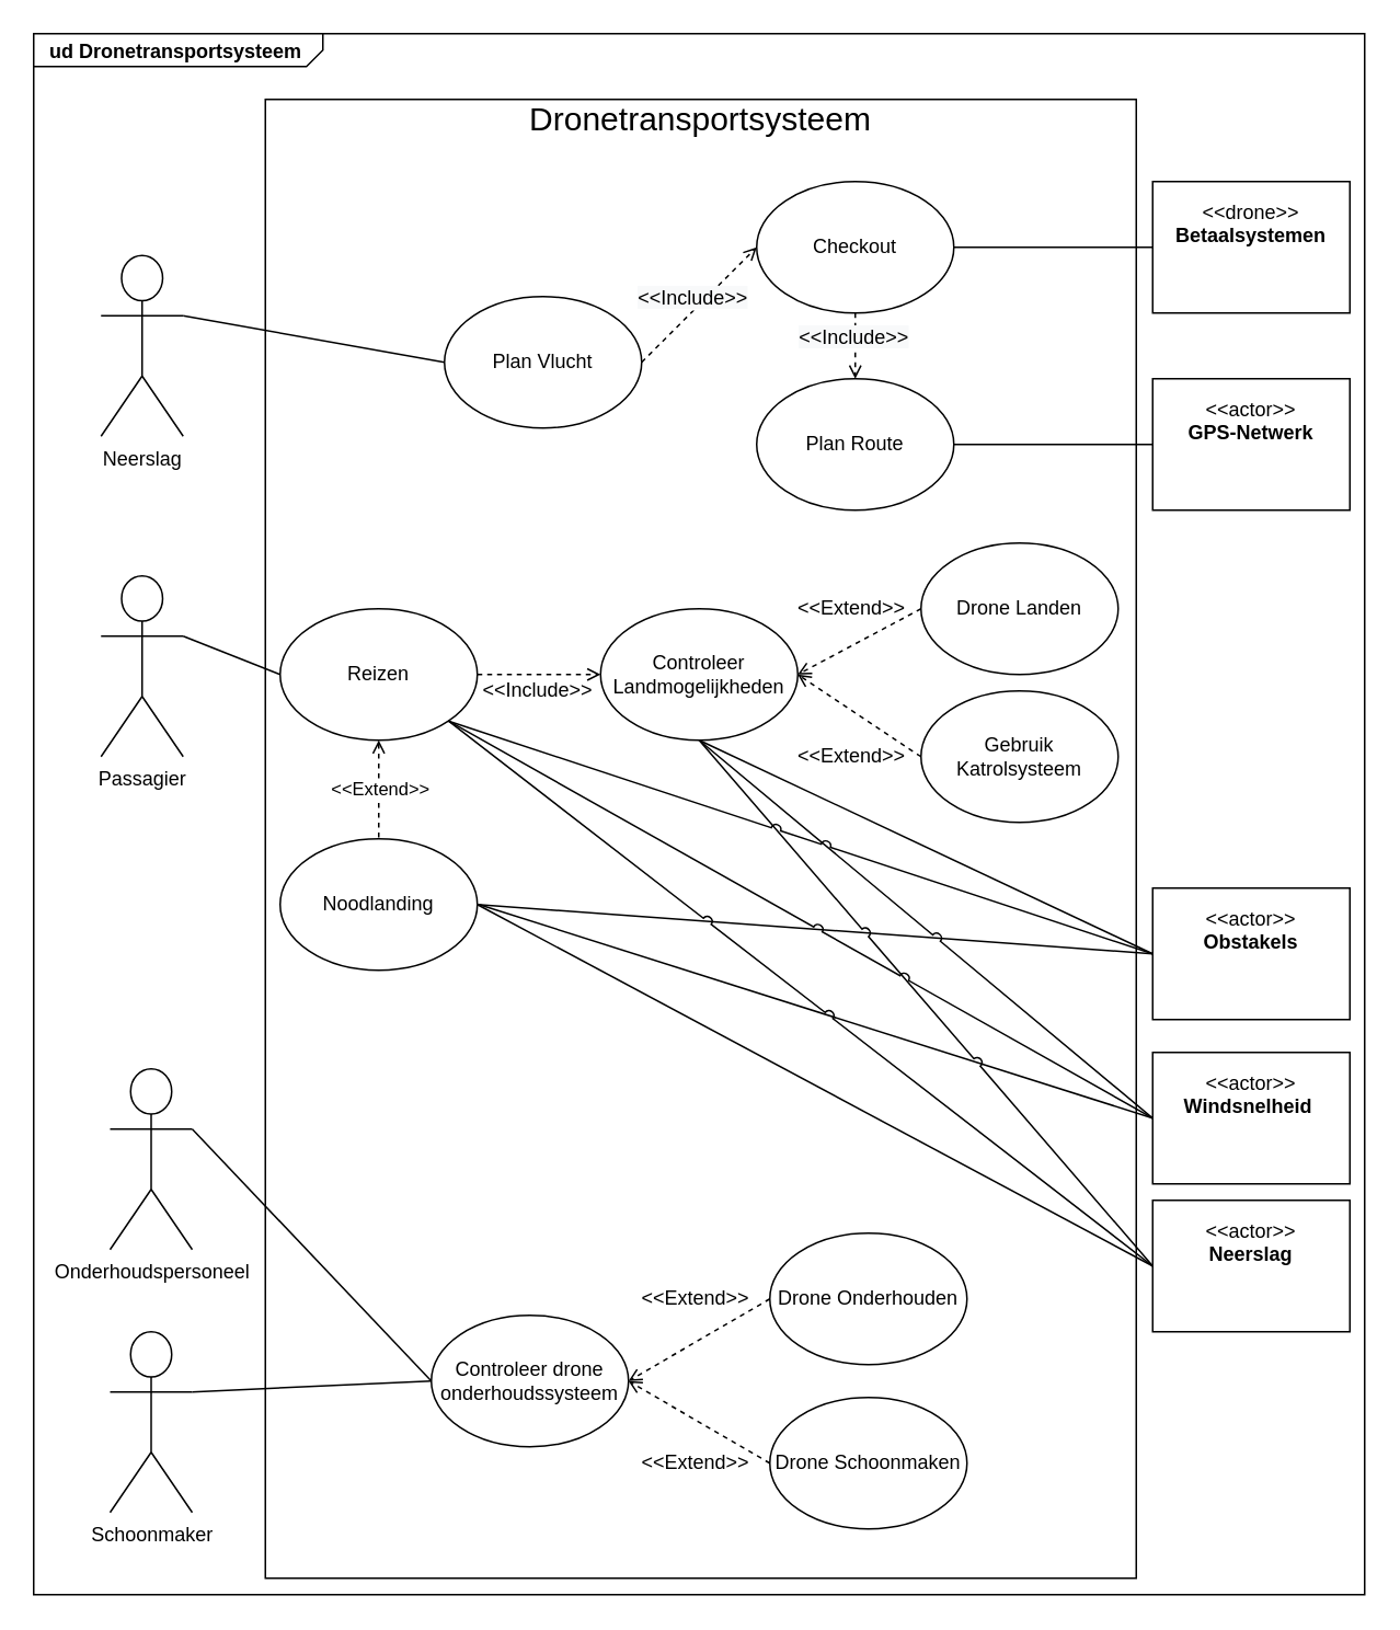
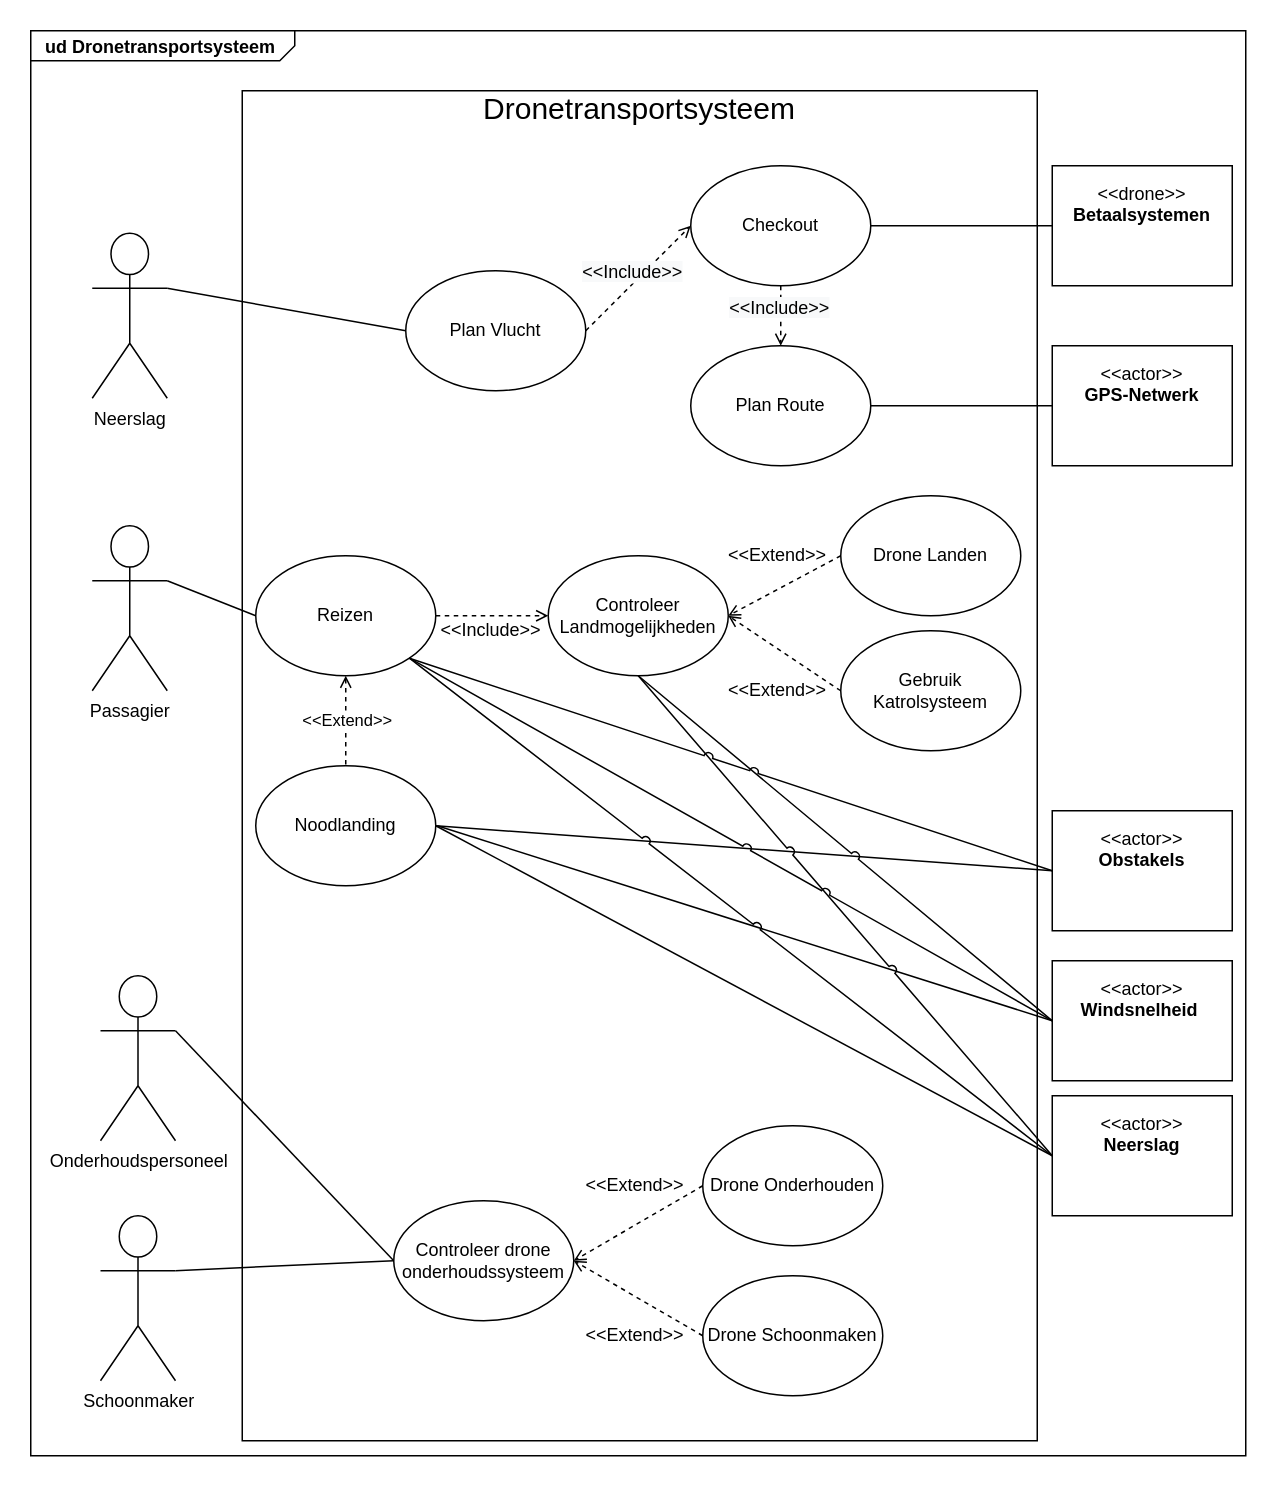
  <mxCell id="0" />
  <mxCell id="1" parent="0" />
  <mxCell id="2" value="&lt;p style=&quot;margin: 0px ; margin-top: 4px ; margin-left: 10px ; text-align: left&quot;&gt;&lt;b&gt;ud Dronetransportsysteem&lt;/b&gt;&lt;/p&gt;" style="html=1;strokeWidth=1;shape=mxgraph.sysml.package;html=1;overflow=fill;whiteSpace=wrap;labelX=176;" parent="1" vertex="1"><mxGeometry x="20" y="20" width="810" height="950" as="geometry" /></mxCell>
  <mxCell id="3" value="Neerslag" style="shape=umlActor;html=1;verticalLabelPosition=bottom;verticalAlign=top;align=center;" parent="1" vertex="1"><mxGeometry x="61" y="155" width="50" height="110" as="geometry" /></mxCell>
  <mxCell id="4" value="Onderhoudspersoneel" style="shape=umlActor;html=1;verticalLabelPosition=bottom;verticalAlign=top;align=center;" parent="1" vertex="1"><mxGeometry x="66.5" y="650" width="50" height="110" as="geometry" /></mxCell>
  <mxCell id="5" value="Passagier" style="shape=umlActor;html=1;verticalLabelPosition=bottom;verticalAlign=top;align=center;" parent="1" vertex="1"><mxGeometry x="61" y="350" width="50" height="110" as="geometry" /></mxCell>
  <mxCell id="6" value="Schoonmaker" style="shape=umlActor;html=1;verticalLabelPosition=bottom;verticalAlign=top;align=center;" parent="1" vertex="1"><mxGeometry x="66.5" y="810" width="50" height="110" as="geometry" /></mxCell>
  <mxCell id="7" value="&lt;p&gt;&amp;lt;&amp;lt;actor&amp;gt;&amp;gt;&lt;br&gt;&lt;b&gt;Windsnelheid&amp;nbsp;&lt;/b&gt;&lt;/p&gt;" style="shape=rect;html=1;overflow=fill;whiteSpace=wrap;align=center;" parent="1" vertex="1"><mxGeometry x="701" y="640" width="120" height="80" as="geometry" /></mxCell>
  <mxCell id="8" value="&lt;p&gt;&amp;lt;&amp;lt;actor&amp;gt;&amp;gt;&lt;br&gt;&lt;b&gt;Neerslag&lt;/b&gt;&lt;/p&gt;" style="shape=rect;html=1;overflow=fill;whiteSpace=wrap;align=center;" parent="1" vertex="1"><mxGeometry x="701" y="730" width="120" height="80" as="geometry" /></mxCell>
  <mxCell id="9" value="&lt;p&gt;&amp;lt;&amp;lt;actor&amp;gt;&amp;gt;&lt;br&gt;&lt;b&gt;Obstakels&lt;/b&gt;&lt;/p&gt;" style="shape=rect;html=1;overflow=fill;whiteSpace=wrap;align=center;" parent="1" vertex="1"><mxGeometry x="701" y="540" width="120" height="80" as="geometry" /></mxCell>
  <mxCell id="10" value="&lt;p&gt;&amp;lt;&amp;lt;actor&amp;gt;&amp;gt;&lt;br&gt;&lt;b&gt;GPS-Netwerk&lt;/b&gt;&lt;/p&gt;" style="shape=rect;html=1;overflow=fill;whiteSpace=wrap;align=center;" parent="1" vertex="1"><mxGeometry x="701" y="230" width="120" height="80" as="geometry" /></mxCell>
  <mxCell id="11" value="&lt;font style=&quot;font-size: 20px&quot;&gt;Dronetransportsysteem&lt;/font&gt;&lt;p style=&quot;margin: 0px ; margin-top: 4px ; text-align: center ; text-decoration: underline&quot;&gt;&lt;/p&gt;" style="shape=rect;html=1;overflow=fill;whiteSpace=wrap;" parent="1" vertex="1"><mxGeometry x="161" y="60" width="530" height="900" as="geometry" /></mxCell>
  <mxCell id="12" value="Plan Vlucht" style="ellipse;whiteSpace=wrap;html=1;" parent="1" vertex="1"><mxGeometry x="270" y="180" width="120" height="80" as="geometry" /></mxCell>
  <mxCell id="13" value="Reizen" style="ellipse;whiteSpace=wrap;html=1;" parent="1" vertex="1"><mxGeometry x="170" y="370" width="120" height="80" as="geometry" /></mxCell>
  <mxCell id="14" value="Controleer drone onderhoudssysteem" style="ellipse;whiteSpace=wrap;html=1;" parent="1" vertex="1"><mxGeometry x="262" y="800" width="120" height="80" as="geometry" /></mxCell>
  <mxCell id="15" value="Drone Onderhouden" style="ellipse;whiteSpace=wrap;html=1;" parent="1" vertex="1"><mxGeometry x="468" y="750" width="120" height="80" as="geometry" /></mxCell>
  <mxCell id="16" value="Drone Schoonmaken" style="ellipse;whiteSpace=wrap;html=1;" parent="1" vertex="1"><mxGeometry x="468" y="850" width="120" height="80" as="geometry" /></mxCell>
  <mxCell id="17" value="Noodlanding" style="ellipse;whiteSpace=wrap;html=1;" parent="1" vertex="1"><mxGeometry x="170" y="510" width="120" height="80" as="geometry" /></mxCell>
  <mxCell id="18" value="Plan Route" style="ellipse;whiteSpace=wrap;html=1;" parent="1" vertex="1"><mxGeometry x="460" y="230" width="120" height="80" as="geometry" /></mxCell>
  <mxCell id="19" value="Controleer Landmogelijkheden" style="ellipse;whiteSpace=wrap;html=1;" parent="1" vertex="1"><mxGeometry x="365" y="370" width="120" height="80" as="geometry" /></mxCell>
  <mxCell id="20" value="Drone Landen" style="ellipse;whiteSpace=wrap;html=1;" parent="1" vertex="1"><mxGeometry x="560" y="330" width="120" height="80" as="geometry" /></mxCell>
  <mxCell id="21" value="Gebruik Katrolsysteem" style="ellipse;whiteSpace=wrap;html=1;" parent="1" vertex="1"><mxGeometry x="560" y="420" width="120" height="80" as="geometry" /></mxCell>
  <mxCell id="22" value="" style="endArrow=open;html=1;exitX=1;exitY=0.5;exitDx=0;exitDy=0;dashed=1;endFill=0;entryX=0;entryY=0.5;entryDx=0;entryDy=0;" parent="1" source="13" target="19" edge="1"><mxGeometry width="50" height="50" relative="1" as="geometry"><mxPoint x="321" y="409.5" as="sourcePoint" /><mxPoint x="346" y="410" as="targetPoint" /></mxGeometry></mxCell>
  <mxCell id="23" value="" style="endArrow=open;html=1;exitX=0;exitY=0.5;exitDx=0;exitDy=0;dashed=1;endFill=0;entryX=1;entryY=0.5;entryDx=0;entryDy=0;" parent="1" source="20" target="19" edge="1"><mxGeometry width="50" height="50" relative="1" as="geometry"><mxPoint x="503" y="9.5" as="sourcePoint" /><mxPoint x="578" y="9.5" as="targetPoint" /></mxGeometry></mxCell>
  <mxCell id="24" value="" style="endArrow=open;html=1;exitX=0;exitY=0.5;exitDx=0;exitDy=0;dashed=1;endFill=0;entryX=1;entryY=0.5;entryDx=0;entryDy=0;" parent="1" source="21" target="19" edge="1"><mxGeometry width="50" height="50" relative="1" as="geometry"><mxPoint x="570" y="370" as="sourcePoint" /><mxPoint x="495" y="420" as="targetPoint" /></mxGeometry></mxCell>
  <mxCell id="25" value="&amp;lt;&amp;lt;Include&amp;gt;&amp;gt;" style="text;html=1;strokeColor=none;fillColor=none;align=center;verticalAlign=middle;whiteSpace=wrap;rounded=0;" parent="1" vertex="1"><mxGeometry x="307" y="410" width="40" height="20" as="geometry" /></mxCell>
  <mxCell id="26" style="edgeStyle=orthogonalEdgeStyle;rounded=0;orthogonalLoop=1;jettySize=auto;html=1;exitX=0.5;exitY=1;exitDx=0;exitDy=0;dashed=1;endArrow=open;endFill=0;" parent="1" source="25" target="25" edge="1"><mxGeometry relative="1" as="geometry" /></mxCell>
  <mxCell id="27" value="&amp;lt;&amp;lt;Extend&amp;gt;&amp;gt;" style="text;html=1;strokeColor=none;fillColor=none;align=center;verticalAlign=middle;whiteSpace=wrap;rounded=0;" parent="1" vertex="1"><mxGeometry x="498" y="360" width="40" height="20" as="geometry" /></mxCell>
  <mxCell id="28" value="&amp;lt;&amp;lt;Extend&amp;gt;&amp;gt;" style="text;html=1;strokeColor=none;fillColor=none;align=center;verticalAlign=middle;whiteSpace=wrap;rounded=0;" parent="1" vertex="1"><mxGeometry x="498" y="450" width="40" height="20" as="geometry" /></mxCell>
  <mxCell id="29" value="" style="endArrow=open;html=1;exitX=0;exitY=0.5;exitDx=0;exitDy=0;dashed=1;endFill=0;entryX=1;entryY=0.5;entryDx=0;entryDy=0;" parent="1" source="15" target="14" edge="1"><mxGeometry width="50" height="50" relative="1" as="geometry"><mxPoint x="433" y="760" as="sourcePoint" /><mxPoint x="358" y="800" as="targetPoint" /></mxGeometry></mxCell>
  <mxCell id="30" value="" style="endArrow=open;html=1;exitX=0;exitY=0.5;exitDx=0;exitDy=0;dashed=1;endFill=0;entryX=1;entryY=0.5;entryDx=0;entryDy=0;" parent="1" source="16" target="14" edge="1"><mxGeometry width="50" height="50" relative="1" as="geometry"><mxPoint x="568" y="570" as="sourcePoint" /><mxPoint x="493" y="610" as="targetPoint" /></mxGeometry></mxCell>
  <mxCell id="31" value="&amp;lt;&amp;lt;Extend&amp;gt;&amp;gt;" style="text;html=1;strokeColor=none;fillColor=none;align=center;verticalAlign=middle;whiteSpace=wrap;rounded=0;" parent="1" vertex="1"><mxGeometry x="403" y="780" width="40" height="20" as="geometry" /></mxCell>
  <mxCell id="32" value="&amp;lt;&amp;lt;Extend&amp;gt;&amp;gt;" style="text;html=1;strokeColor=none;fillColor=none;align=center;verticalAlign=middle;whiteSpace=wrap;rounded=0;" parent="1" vertex="1"><mxGeometry x="403" y="880" width="40" height="20" as="geometry" /></mxCell>
  <mxCell id="33" value="Checkout" style="ellipse;whiteSpace=wrap;html=1;" parent="1" vertex="1"><mxGeometry x="460" y="110" width="120" height="80" as="geometry" /></mxCell>
  <mxCell id="34" value="" style="endArrow=open;html=1;exitX=1;exitY=0.5;exitDx=0;exitDy=0;dashed=1;endFill=0;entryX=0;entryY=0.5;entryDx=0;entryDy=0;" parent="1" source="12" target="33" edge="1"><mxGeometry width="50" height="50" relative="1" as="geometry"><mxPoint x="290" y="170" as="sourcePoint" /><mxPoint x="346" y="170" as="targetPoint" /></mxGeometry></mxCell>
  <mxCell id="35" value="&lt;span style=&quot;font-size: 12px ; background-color: rgb(248 , 249 , 250)&quot;&gt;&amp;lt;&amp;lt;Include&amp;gt;&amp;gt;&lt;/span&gt;" style="edgeLabel;html=1;align=center;verticalAlign=middle;resizable=0;points=[];" parent="34" vertex="1" connectable="0"><mxGeometry x="-0.586" y="1" relative="1" as="geometry"><mxPoint x="16.86" y="-24.44" as="offset" /></mxGeometry></mxCell>
  <mxCell id="36" value="" style="endArrow=open;html=1;exitX=0.5;exitY=1;exitDx=0;exitDy=0;dashed=1;endFill=0;entryX=0.5;entryY=0;entryDx=0;entryDy=0;" parent="1" source="33" target="18" edge="1"><mxGeometry width="50" height="50" relative="1" as="geometry"><mxPoint x="459.5" y="209.5" as="sourcePoint" /><mxPoint x="510" y="210" as="targetPoint" /></mxGeometry></mxCell>
  <mxCell id="37" value="&lt;p&gt;&amp;lt;&amp;lt;drone&amp;gt;&amp;gt;&lt;br&gt;&lt;b&gt;Betaalsystemen&lt;/b&gt;&lt;/p&gt;" style="shape=rect;html=1;overflow=fill;whiteSpace=wrap;align=center;" parent="1" vertex="1"><mxGeometry x="701" y="110" width="120" height="80" as="geometry" /></mxCell>
  <mxCell id="38" value="" style="endArrow=none;html=1;exitX=1;exitY=0.5;exitDx=0;exitDy=0;entryX=0;entryY=0.5;entryDx=0;entryDy=0;" parent="1" source="18" target="10" edge="1"><mxGeometry width="50" height="50" relative="1" as="geometry"><mxPoint x="391" y="300" as="sourcePoint" /><mxPoint x="441" y="250" as="targetPoint" /></mxGeometry></mxCell>
  <mxCell id="39" value="" style="endArrow=none;html=1;exitX=1;exitY=0.5;exitDx=0;exitDy=0;entryX=0;entryY=0.5;entryDx=0;entryDy=0;" parent="1" source="33" target="37" edge="1"><mxGeometry width="50" height="50" relative="1" as="geometry"><mxPoint x="391" y="300" as="sourcePoint" /><mxPoint x="441" y="250" as="targetPoint" /></mxGeometry></mxCell>
  <mxCell id="40" value="" style="endArrow=none;html=1;exitX=1;exitY=0.333;exitDx=0;exitDy=0;entryX=0;entryY=0.5;entryDx=0;entryDy=0;exitPerimeter=0;" parent="1" source="3" target="12" edge="1"><mxGeometry width="50" height="50" relative="1" as="geometry"><mxPoint x="590" y="280" as="sourcePoint" /><mxPoint x="711" y="280" as="targetPoint" /></mxGeometry></mxCell>
  <mxCell id="41" value="" style="endArrow=none;html=1;exitX=1;exitY=0.333;exitDx=0;exitDy=0;entryX=0;entryY=0.5;entryDx=0;entryDy=0;exitPerimeter=0;" parent="1" source="5" target="13" edge="1"><mxGeometry width="50" height="50" relative="1" as="geometry"><mxPoint x="600" y="290" as="sourcePoint" /><mxPoint x="721" y="290" as="targetPoint" /></mxGeometry></mxCell>
  <mxCell id="42" value="" style="endArrow=none;html=1;exitX=0.5;exitY=1;exitDx=0;exitDy=0;dashed=1;endFill=0;entryX=0.5;entryY=0;entryDx=0;entryDy=0;startArrow=open;startFill=0;" parent="1" source="13" target="17" edge="1"><mxGeometry width="50" height="50" relative="1" as="geometry"><mxPoint x="431" y="595" as="sourcePoint" /><mxPoint x="538" y="676.789" as="targetPoint" /></mxGeometry></mxCell>
  <mxCell id="43" value="&amp;lt;&amp;lt;Extend&amp;gt;&amp;gt;" style="edgeLabel;html=1;align=center;verticalAlign=middle;resizable=0;points=[];" vertex="1" connectable="0" parent="42"><mxGeometry x="-0.295" y="1" relative="1" as="geometry"><mxPoint x="-1" y="8" as="offset" /></mxGeometry></mxCell>
  <mxCell id="44" value="" style="endArrow=none;html=1;exitX=0;exitY=0.5;exitDx=0;exitDy=0;entryX=1;entryY=0.5;entryDx=0;entryDy=0;jumpStyle=arc;" parent="1" source="9" target="17" edge="1"><mxGeometry width="50" height="50" relative="1" as="geometry"><mxPoint x="391" y="700" as="sourcePoint" /><mxPoint x="551" y="595" as="targetPoint" /></mxGeometry></mxCell>
  <mxCell id="45" value="" style="endArrow=none;html=1;exitX=0;exitY=0.5;exitDx=0;exitDy=0;jumpStyle=arc;" parent="1" source="7" edge="1"><mxGeometry width="50" height="50" relative="1" as="geometry"><mxPoint x="711" y="525" as="sourcePoint" /><mxPoint x="291" y="550" as="targetPoint" /></mxGeometry></mxCell>
  <mxCell id="46" value="" style="endArrow=none;html=1;exitX=1;exitY=0.5;exitDx=0;exitDy=0;entryX=0;entryY=0.5;entryDx=0;entryDy=0;jumpStyle=arc;" parent="1" source="17" target="8" edge="1"><mxGeometry width="50" height="50" relative="1" as="geometry"><mxPoint x="551" y="595" as="sourcePoint" /><mxPoint x="641" y="605" as="targetPoint" /></mxGeometry></mxCell>
  <mxCell id="47" value="" style="endArrow=none;html=1;entryX=1;entryY=0.333;entryDx=0;entryDy=0;entryPerimeter=0;exitX=0;exitY=0.5;exitDx=0;exitDy=0;" parent="1" source="14" target="4" edge="1"><mxGeometry width="50" height="50" relative="1" as="geometry"><mxPoint x="396.5" y="790" as="sourcePoint" /><mxPoint x="446.5" y="740" as="targetPoint" /></mxGeometry></mxCell>
  <mxCell id="48" value="" style="endArrow=none;html=1;exitX=1;exitY=0.333;exitDx=0;exitDy=0;exitPerimeter=0;entryX=0;entryY=0.5;entryDx=0;entryDy=0;" parent="1" source="6" target="14" edge="1"><mxGeometry width="50" height="50" relative="1" as="geometry"><mxPoint x="396.5" y="790" as="sourcePoint" /><mxPoint x="446.5" y="740" as="targetPoint" /></mxGeometry></mxCell>
  <mxCell id="49" value="&lt;span style=&quot;font-size: 12px ; background-color: rgb(248 , 249 , 250)&quot;&gt;&amp;lt;&amp;lt;Include&amp;gt;&amp;gt;&lt;/span&gt;" style="edgeLabel;html=1;align=center;verticalAlign=middle;resizable=0;points=[];" parent="1" vertex="1" connectable="0"><mxGeometry x="518.001" y="204" as="geometry" /></mxCell>
  <mxCell id="50" value="" style="endArrow=none;html=1;exitX=0;exitY=0.5;exitDx=0;exitDy=0;entryX=0.5;entryY=1;entryDx=0;entryDy=0;jumpStyle=arc;" edge="1" parent="1" source="8" target="19"><mxGeometry width="50" height="50" relative="1" as="geometry"><mxPoint x="401" y="600" as="sourcePoint" /><mxPoint x="451" y="550" as="targetPoint" /></mxGeometry></mxCell>
  <mxCell id="51" value="" style="endArrow=none;html=1;entryX=0.5;entryY=1;entryDx=0;entryDy=0;jumpStyle=arc;exitX=0;exitY=0.5;exitDx=0;exitDy=0;" edge="1" parent="1" source="7" target="19"><mxGeometry width="50" height="50" relative="1" as="geometry"><mxPoint x="701" y="600" as="sourcePoint" /><mxPoint x="435" y="460" as="targetPoint" /></mxGeometry></mxCell>
- <mxCell id="52" value="" style="endArrow=none;html=1;exitX=0;exitY=0.5;exitDx=0;exitDy=0;entryX=0.5;entryY=1;entryDx=0;entryDy=0;jumpStyle=arc;" edge="1" parent="1" source="9" target="19"><mxGeometry width="50" height="50" relative="1" as="geometry"><mxPoint x="721" y="705" as="sourcePoint" /><mxPoint x="445" y="470" as="targetPoint" /><Array as="points" /></mxGeometry></mxCell>
  <mxCell id="53" value="" style="endArrow=none;html=1;exitX=0;exitY=0.5;exitDx=0;exitDy=0;entryX=1;entryY=1;entryDx=0;entryDy=0;jumpStyle=arc;" edge="1" parent="1" source="8" target="13"><mxGeometry width="50" height="50" relative="1" as="geometry"><mxPoint x="731" y="715" as="sourcePoint" /><mxPoint x="455" y="480" as="targetPoint" /></mxGeometry></mxCell>
  <mxCell id="54" value="" style="endArrow=none;html=1;exitX=0;exitY=0.5;exitDx=0;exitDy=0;entryX=1;entryY=1;entryDx=0;entryDy=0;jumpStyle=arc;" edge="1" parent="1" source="7" target="13"><mxGeometry width="50" height="50" relative="1" as="geometry"><mxPoint x="711" y="695" as="sourcePoint" /><mxPoint x="282.426" y="448.284" as="targetPoint" /></mxGeometry></mxCell>
  <mxCell id="55" value="" style="endArrow=none;html=1;exitX=0;exitY=0.5;exitDx=0;exitDy=0;entryX=1;entryY=1;entryDx=0;entryDy=0;jumpStyle=arc;" edge="1" parent="1" source="9" target="13"><mxGeometry width="50" height="50" relative="1" as="geometry"><mxPoint x="711" y="605" as="sourcePoint" /><mxPoint x="282.426" y="448.284" as="targetPoint" /><Array as="points"><mxPoint x="461" y="500" /></Array></mxGeometry></mxCell>
